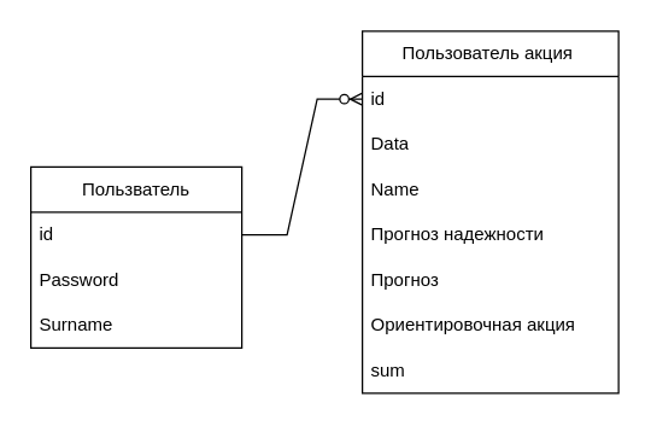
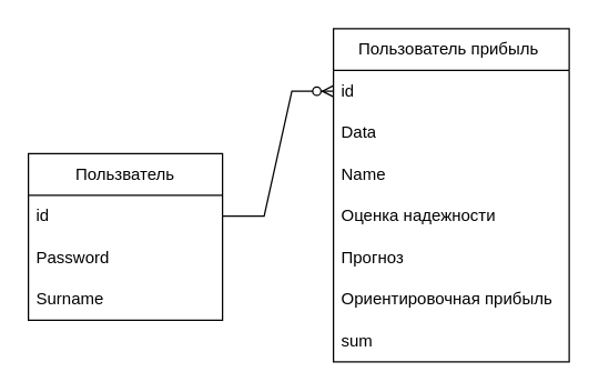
  <mxCell id="0" />
  <mxCell id="1" parent="0" />
- <mxCell id="2" value="Пользователь акция&amp;nbsp;" style="swimlane;fontStyle=0;childLayout=stackLayout;horizontal=1;startSize=30;horizontalStack=0;resizeParent=1;resizeParentMax=0;resizeLast=0;collapsible=1;marginBottom=0;whiteSpace=wrap;html=1;" vertex="1" parent="1"><mxGeometry x="240" y="20" width="170" height="240" as="geometry" /></mxCell>
+ <mxCell id="2" value="Пользователь прибыль&amp;nbsp;" style="swimlane;fontStyle=0;childLayout=stackLayout;horizontal=1;startSize=30;horizontalStack=0;resizeParent=1;resizeParentMax=0;resizeLast=0;collapsible=1;marginBottom=0;whiteSpace=wrap;html=1;" vertex="1" parent="1"><mxGeometry x="240" y="20" width="170" height="240" as="geometry" /></mxCell>
  <mxCell id="3" value="id" style="text;strokeColor=none;fillColor=none;align=left;verticalAlign=middle;spacingLeft=4;spacingRight=4;overflow=hidden;points=[[0,0.5],[1,0.5]];portConstraint=eastwest;rotatable=0;whiteSpace=wrap;html=1;" vertex="1" parent="2"><mxGeometry y="30" width="170" height="30" as="geometry" /></mxCell>
  <mxCell id="4" value="Data" style="text;strokeColor=none;fillColor=none;align=left;verticalAlign=middle;spacingLeft=4;spacingRight=4;overflow=hidden;points=[[0,0.5],[1,0.5]];portConstraint=eastwest;rotatable=0;whiteSpace=wrap;html=1;" vertex="1" parent="2"><mxGeometry y="60" width="170" height="30" as="geometry" /></mxCell>
  <mxCell id="5" value="Name" style="text;strokeColor=none;fillColor=none;align=left;verticalAlign=middle;spacingLeft=4;spacingRight=4;overflow=hidden;points=[[0,0.5],[1,0.5]];portConstraint=eastwest;rotatable=0;whiteSpace=wrap;html=1;" vertex="1" parent="2"><mxGeometry y="90" width="170" height="30" as="geometry" /></mxCell>
- <mxCell id="6" value="Прогноз надежности" style="text;strokeColor=none;fillColor=none;align=left;verticalAlign=middle;spacingLeft=4;spacingRight=4;overflow=hidden;points=[[0,0.5],[1,0.5]];portConstraint=eastwest;rotatable=0;whiteSpace=wrap;html=1;" vertex="1" parent="2"><mxGeometry y="120" width="170" height="30" as="geometry" /></mxCell>
+ <mxCell id="6" value="Оценка надежности" style="text;strokeColor=none;fillColor=none;align=left;verticalAlign=middle;spacingLeft=4;spacingRight=4;overflow=hidden;points=[[0,0.5],[1,0.5]];portConstraint=eastwest;rotatable=0;whiteSpace=wrap;html=1;" vertex="1" parent="2"><mxGeometry y="120" width="170" height="30" as="geometry" /></mxCell>
  <mxCell id="7" value="Прогноз" style="text;strokeColor=none;fillColor=none;align=left;verticalAlign=middle;spacingLeft=4;spacingRight=4;overflow=hidden;points=[[0,0.5],[1,0.5]];portConstraint=eastwest;rotatable=0;whiteSpace=wrap;html=1;" vertex="1" parent="2"><mxGeometry y="150" width="170" height="30" as="geometry" /></mxCell>
- <mxCell id="8" value="Ориентировочная акция" style="text;strokeColor=none;fillColor=none;align=left;verticalAlign=middle;spacingLeft=4;spacingRight=4;overflow=hidden;points=[[0,0.5],[1,0.5]];portConstraint=eastwest;rotatable=0;whiteSpace=wrap;html=1;" vertex="1" parent="2"><mxGeometry y="180" width="170" height="30" as="geometry" /></mxCell>
+ <mxCell id="8" value="Ориентировочная прибыль" style="text;strokeColor=none;fillColor=none;align=left;verticalAlign=middle;spacingLeft=4;spacingRight=4;overflow=hidden;points=[[0,0.5],[1,0.5]];portConstraint=eastwest;rotatable=0;whiteSpace=wrap;html=1;" vertex="1" parent="2"><mxGeometry y="180" width="170" height="30" as="geometry" /></mxCell>
  <mxCell id="9" value="sum" style="text;strokeColor=none;fillColor=none;align=left;verticalAlign=middle;spacingLeft=4;spacingRight=4;overflow=hidden;points=[[0,0.5],[1,0.5]];portConstraint=eastwest;rotatable=0;whiteSpace=wrap;html=1;" vertex="1" parent="2"><mxGeometry y="210" width="170" height="30" as="geometry" /></mxCell>
  <mxCell id="10" value="Пользватель" style="swimlane;fontStyle=0;childLayout=stackLayout;horizontal=1;startSize=30;horizontalStack=0;resizeParent=1;resizeParentMax=0;resizeLast=0;collapsible=1;marginBottom=0;whiteSpace=wrap;html=1;" vertex="1" parent="1"><mxGeometry x="20" y="110" width="140" height="120" as="geometry" /></mxCell>
  <mxCell id="11" value="id" style="text;strokeColor=none;fillColor=none;align=left;verticalAlign=middle;spacingLeft=4;spacingRight=4;overflow=hidden;points=[[0,0.5],[1,0.5]];portConstraint=eastwest;rotatable=0;whiteSpace=wrap;html=1;" vertex="1" parent="10"><mxGeometry y="30" width="140" height="30" as="geometry" /></mxCell>
  <mxCell id="12" value="Password" style="text;strokeColor=none;fillColor=none;align=left;verticalAlign=middle;spacingLeft=4;spacingRight=4;overflow=hidden;points=[[0,0.5],[1,0.5]];portConstraint=eastwest;rotatable=0;whiteSpace=wrap;html=1;" vertex="1" parent="10"><mxGeometry y="60" width="140" height="30" as="geometry" /></mxCell>
  <mxCell id="13" value="Surname" style="text;strokeColor=none;fillColor=none;align=left;verticalAlign=middle;spacingLeft=4;spacingRight=4;overflow=hidden;points=[[0,0.5],[1,0.5]];portConstraint=eastwest;rotatable=0;whiteSpace=wrap;html=1;" vertex="1" parent="10"><mxGeometry y="90" width="140" height="30" as="geometry" /></mxCell>
  <mxCell id="14" value="" style="edgeStyle=entityRelationEdgeStyle;fontSize=12;html=1;endArrow=ERzeroToMany;endFill=1;rounded=0;entryX=0;entryY=0.5;entryDx=0;entryDy=0;exitX=1;exitY=0.5;exitDx=0;exitDy=0;" edge="1" parent="1" source="11" target="3"><mxGeometry width="100" height="100" relative="1" as="geometry"><mxPoint x="310" y="330" as="sourcePoint" /><mxPoint x="410" y="230" as="targetPoint" /></mxGeometry></mxCell>
